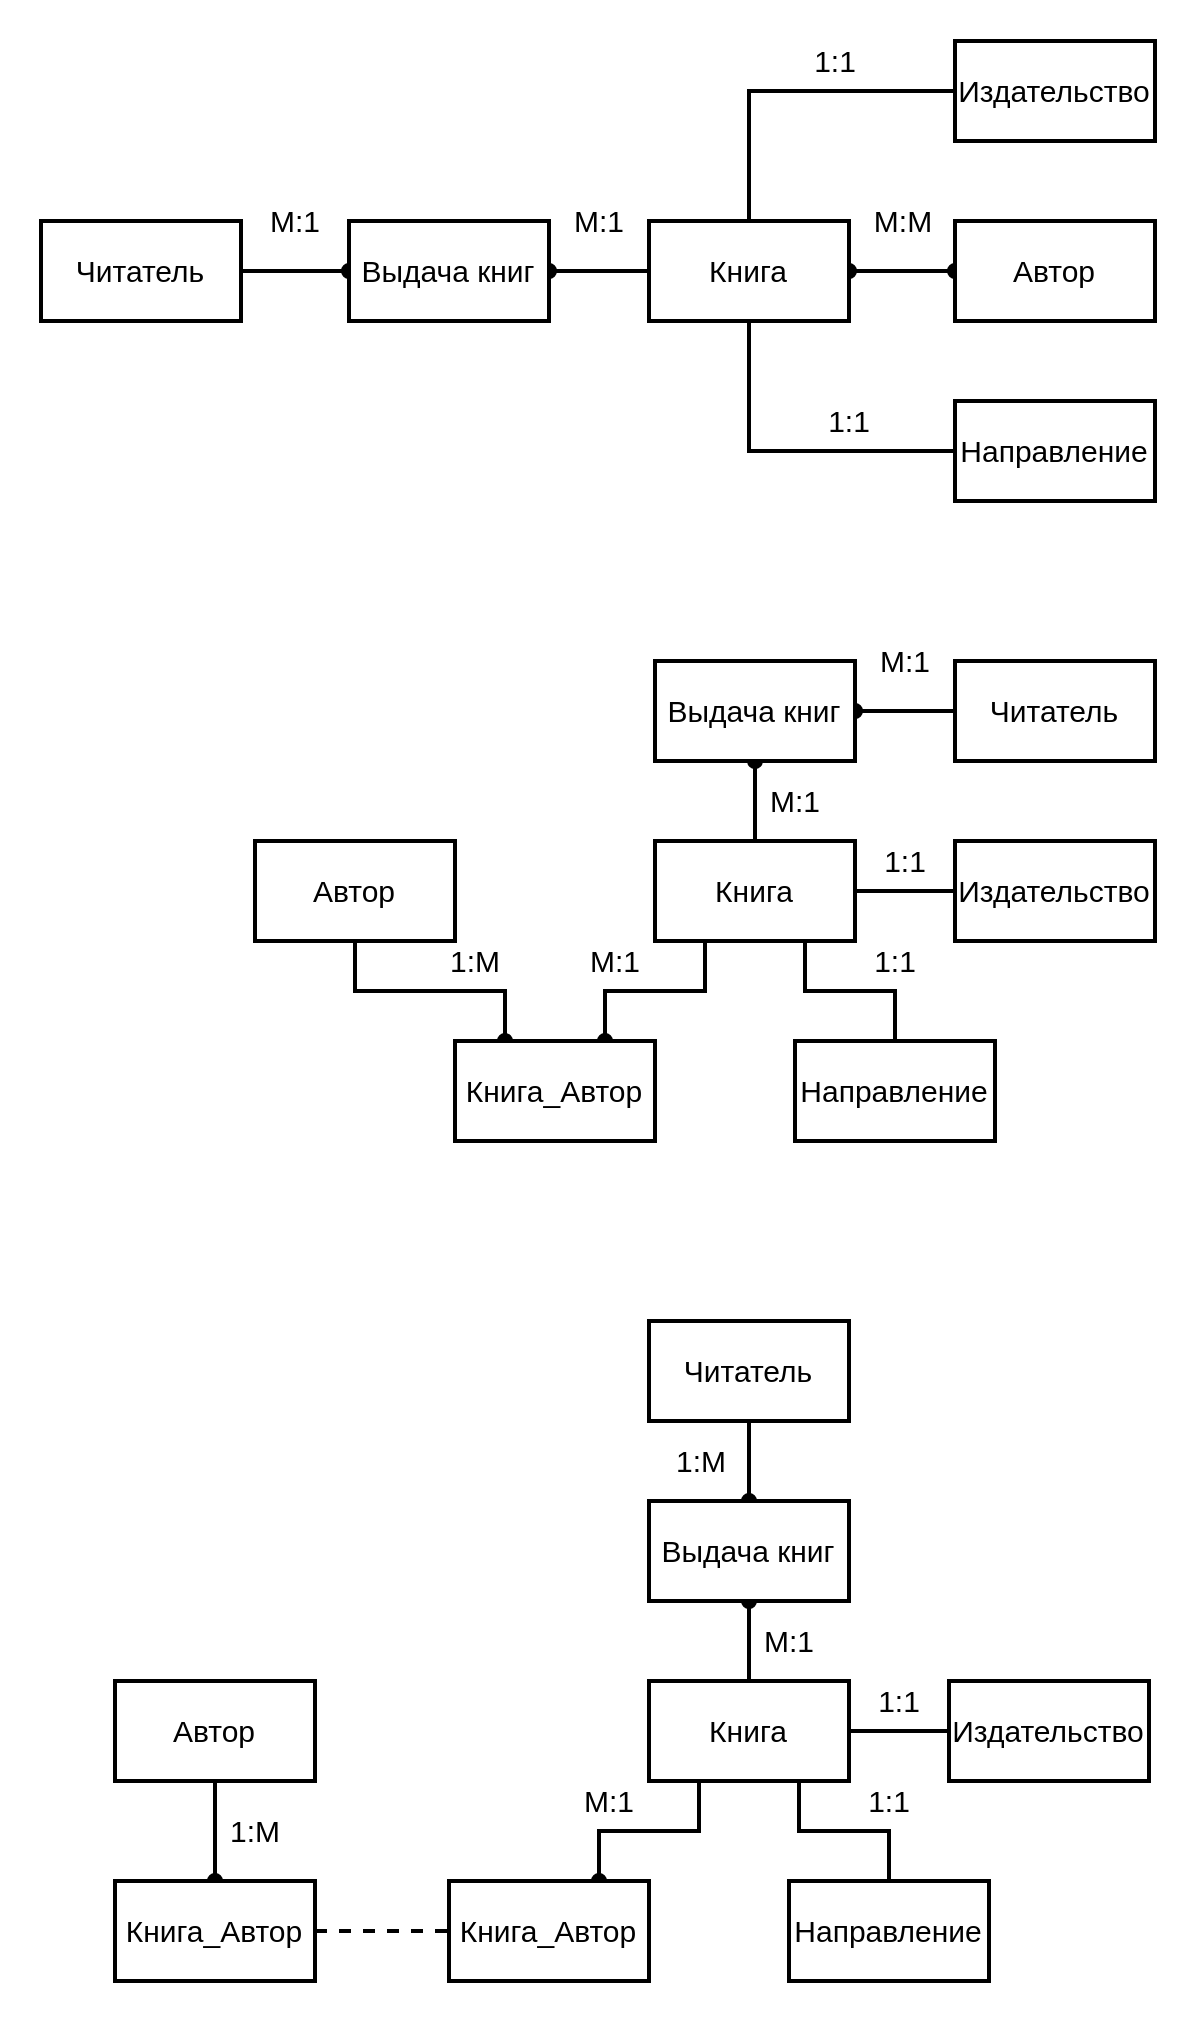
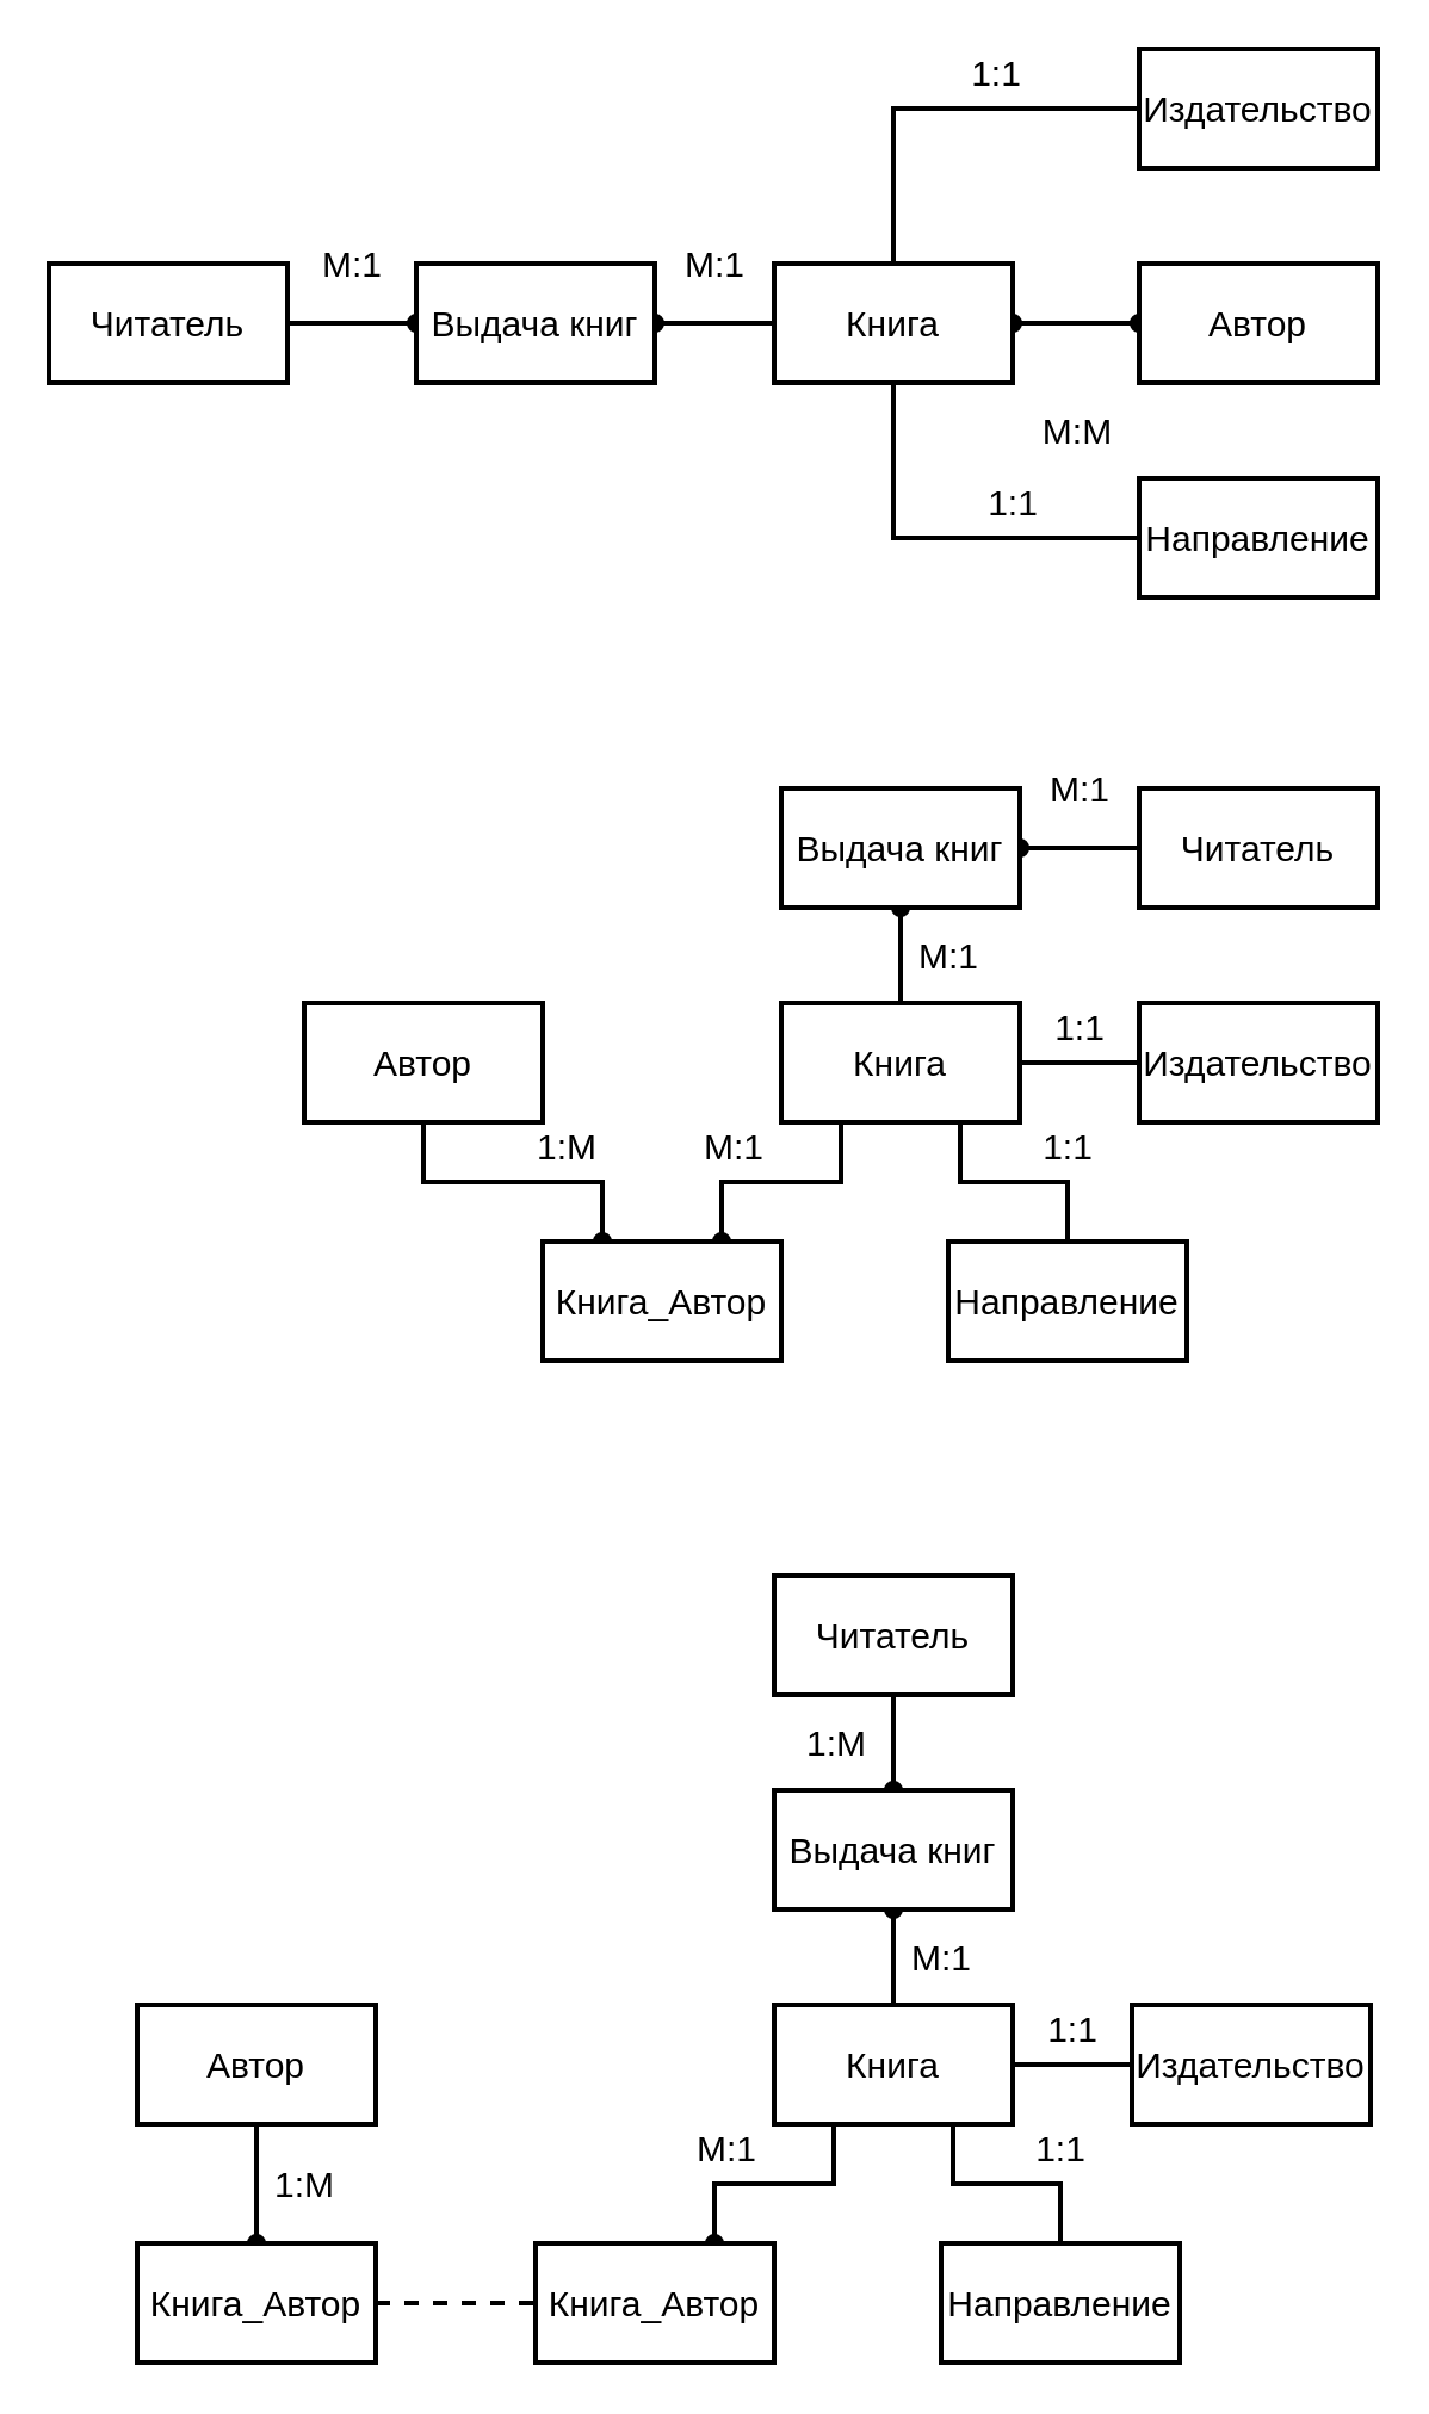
  <mxCell id="0" />
  <mxCell id="1" parent="0" />
  <mxCell id="2" style="edgeStyle=orthogonalEdgeStyle;rounded=0;orthogonalLoop=1;jettySize=auto;html=1;exitX=0;exitY=0.5;exitDx=0;exitDy=0;entryX=1;entryY=0.5;entryDx=0;entryDy=0;startArrow=none;startFill=0;endArrow=oval;endFill=1;strokeWidth=2;fontSize=15;" edge="1" parent="1" source="3" target="5"><mxGeometry relative="1" as="geometry" /></mxCell>
  <mxCell id="3" value="&lt;font style=&quot;font-size: 15px&quot;&gt;Читатель&lt;/font&gt;" style="rounded=0;whiteSpace=wrap;html=1;strokeWidth=2;fontSize=15;" vertex="1" parent="1"><mxGeometry x="477" y="330" width="100" height="50" as="geometry" /></mxCell>
  <mxCell id="4" style="edgeStyle=orthogonalEdgeStyle;rounded=0;orthogonalLoop=1;jettySize=auto;html=1;exitX=0.5;exitY=1;exitDx=0;exitDy=0;entryX=0.5;entryY=0;entryDx=0;entryDy=0;startArrow=oval;startFill=1;endArrow=none;endFill=0;strokeWidth=2;fontSize=15;" edge="1" parent="1" source="5" target="9"><mxGeometry relative="1" as="geometry" /></mxCell>
  <mxCell id="5" value="&lt;font style=&quot;font-size: 15px&quot;&gt;Выдача книг&lt;/font&gt;" style="rounded=0;whiteSpace=wrap;html=1;strokeWidth=2;fontSize=15;" vertex="1" parent="1"><mxGeometry x="327" y="330" width="100" height="50" as="geometry" /></mxCell>
  <mxCell id="6" style="edgeStyle=orthogonalEdgeStyle;rounded=0;orthogonalLoop=1;jettySize=auto;html=1;exitX=0.25;exitY=1;exitDx=0;exitDy=0;entryX=0.75;entryY=0;entryDx=0;entryDy=0;startArrow=none;startFill=0;endArrow=oval;endFill=1;strokeWidth=2;fontSize=15;" edge="1" parent="1" source="9" target="13"><mxGeometry relative="1" as="geometry" /></mxCell>
  <mxCell id="7" style="edgeStyle=orthogonalEdgeStyle;rounded=0;orthogonalLoop=1;jettySize=auto;html=1;exitX=0.75;exitY=1;exitDx=0;exitDy=0;entryX=0.5;entryY=0;entryDx=0;entryDy=0;startArrow=none;startFill=0;endArrow=none;endFill=0;strokeWidth=2;fontSize=15;" edge="1" parent="1" source="9" target="10"><mxGeometry relative="1" as="geometry" /></mxCell>
  <mxCell id="8" style="edgeStyle=orthogonalEdgeStyle;rounded=0;orthogonalLoop=1;jettySize=auto;html=1;exitX=1;exitY=0.5;exitDx=0;exitDy=0;entryX=0;entryY=0.5;entryDx=0;entryDy=0;startArrow=none;startFill=0;endArrow=none;endFill=0;strokeWidth=2;fontSize=15;" edge="1" parent="1" source="9" target="11"><mxGeometry relative="1" as="geometry" /></mxCell>
  <mxCell id="9" value="&lt;font style=&quot;font-size: 15px;&quot;&gt;Книга&lt;/font&gt;" style="rounded=0;whiteSpace=wrap;html=1;strokeWidth=2;fontSize=15;" vertex="1" parent="1"><mxGeometry x="327" y="420" width="100" height="50" as="geometry" /></mxCell>
  <mxCell id="10" value="Направление" style="rounded=0;whiteSpace=wrap;html=1;strokeWidth=2;fontSize=15;" vertex="1" parent="1"><mxGeometry x="397" y="520" width="100" height="50" as="geometry" /></mxCell>
  <mxCell id="11" value="Издательство" style="rounded=0;whiteSpace=wrap;html=1;strokeWidth=2;fontSize=15;" vertex="1" parent="1"><mxGeometry x="477" y="420" width="100" height="50" as="geometry" /></mxCell>
  <mxCell id="12" style="edgeStyle=orthogonalEdgeStyle;rounded=0;orthogonalLoop=1;jettySize=auto;html=1;exitX=0.25;exitY=0;exitDx=0;exitDy=0;entryX=0.5;entryY=1;entryDx=0;entryDy=0;startArrow=oval;startFill=1;endArrow=none;endFill=0;strokeWidth=2;fontSize=15;" edge="1" parent="1" source="13" target="14"><mxGeometry relative="1" as="geometry" /></mxCell>
  <mxCell id="13" value="Книга_Автор" style="rounded=0;whiteSpace=wrap;html=1;strokeWidth=2;fontSize=15;" vertex="1" parent="1"><mxGeometry x="227" y="520" width="100" height="50" as="geometry" /></mxCell>
  <mxCell id="14" value="&lt;font style=&quot;font-size: 15px&quot;&gt;Автор&lt;/font&gt;" style="rounded=0;whiteSpace=wrap;html=1;strokeWidth=2;fontSize=15;" vertex="1" parent="1"><mxGeometry x="127" y="420" width="100" height="50" as="geometry" /></mxCell>
  <mxCell id="15" value="М:1" style="text;html=1;align=center;verticalAlign=middle;resizable=0;points=[];;autosize=1;fontSize=15;" vertex="1" parent="1"><mxGeometry x="432" y="320" width="40" height="20" as="geometry" /></mxCell>
  <mxCell id="16" value="М:1" style="text;html=1;align=center;verticalAlign=middle;resizable=0;points=[];;autosize=1;fontSize=15;" vertex="1" parent="1"><mxGeometry x="377" y="390" width="40" height="20" as="geometry" /></mxCell>
  <mxCell id="17" value="М:1" style="text;html=1;align=center;verticalAlign=middle;resizable=0;points=[];;autosize=1;fontSize=15;" vertex="1" parent="1"><mxGeometry x="287" y="470" width="40" height="20" as="geometry" /></mxCell>
  <mxCell id="18" value="1:М" style="text;html=1;align=center;verticalAlign=middle;resizable=0;points=[];;autosize=1;fontSize=15;" vertex="1" parent="1"><mxGeometry x="217" y="470" width="40" height="20" as="geometry" /></mxCell>
  <mxCell id="19" value="1:1" style="text;html=1;align=center;verticalAlign=middle;resizable=0;points=[];;autosize=1;fontSize=15;" vertex="1" parent="1"><mxGeometry x="432" y="420" width="40" height="20" as="geometry" /></mxCell>
  <mxCell id="20" value="1:1" style="text;html=1;align=center;verticalAlign=middle;resizable=0;points=[];;autosize=1;fontSize=15;" vertex="1" parent="1"><mxGeometry x="427" y="470" width="40" height="20" as="geometry" /></mxCell>
  <mxCell id="21" style="edgeStyle=orthogonalEdgeStyle;rounded=0;orthogonalLoop=1;jettySize=auto;html=1;exitX=0.5;exitY=1;exitDx=0;exitDy=0;entryX=0.5;entryY=0;entryDx=0;entryDy=0;startArrow=none;startFill=0;endArrow=oval;endFill=1;strokeWidth=2;fontSize=15;" edge="1" parent="1" source="22" target="24"><mxGeometry relative="1" as="geometry" /></mxCell>
  <mxCell id="22" value="&lt;font style=&quot;font-size: 15px&quot;&gt;Читатель&lt;/font&gt;" style="rounded=0;whiteSpace=wrap;html=1;strokeWidth=2;fontSize=15;" vertex="1" parent="1"><mxGeometry x="324" y="660" width="100" height="50" as="geometry" /></mxCell>
  <mxCell id="23" style="edgeStyle=orthogonalEdgeStyle;rounded=0;orthogonalLoop=1;jettySize=auto;html=1;exitX=0.5;exitY=1;exitDx=0;exitDy=0;entryX=0.5;entryY=0;entryDx=0;entryDy=0;startArrow=oval;startFill=1;endArrow=none;endFill=0;strokeWidth=2;fontSize=15;" edge="1" parent="1" source="24" target="28"><mxGeometry relative="1" as="geometry" /></mxCell>
  <mxCell id="24" value="&lt;font style=&quot;font-size: 15px&quot;&gt;Выдача книг&lt;/font&gt;" style="rounded=0;whiteSpace=wrap;html=1;strokeWidth=2;fontSize=15;" vertex="1" parent="1"><mxGeometry x="324" y="750" width="100" height="50" as="geometry" /></mxCell>
  <mxCell id="25" style="edgeStyle=orthogonalEdgeStyle;rounded=0;orthogonalLoop=1;jettySize=auto;html=1;exitX=0.25;exitY=1;exitDx=0;exitDy=0;entryX=0.75;entryY=0;entryDx=0;entryDy=0;startArrow=none;startFill=0;endArrow=oval;endFill=1;strokeWidth=2;fontSize=15;" edge="1" parent="1" source="28" target="32"><mxGeometry relative="1" as="geometry" /></mxCell>
  <mxCell id="26" style="edgeStyle=orthogonalEdgeStyle;rounded=0;orthogonalLoop=1;jettySize=auto;html=1;exitX=0.75;exitY=1;exitDx=0;exitDy=0;entryX=0.5;entryY=0;entryDx=0;entryDy=0;startArrow=none;startFill=0;endArrow=none;endFill=0;strokeWidth=2;fontSize=15;" edge="1" parent="1" source="28" target="29"><mxGeometry relative="1" as="geometry" /></mxCell>
  <mxCell id="27" style="edgeStyle=orthogonalEdgeStyle;rounded=0;orthogonalLoop=1;jettySize=auto;html=1;exitX=1;exitY=0.5;exitDx=0;exitDy=0;entryX=0;entryY=0.5;entryDx=0;entryDy=0;startArrow=none;startFill=0;endArrow=none;endFill=0;strokeWidth=2;fontSize=15;" edge="1" parent="1" source="28" target="30"><mxGeometry relative="1" as="geometry" /></mxCell>
  <mxCell id="28" value="&lt;font style=&quot;font-size: 15px;&quot;&gt;Книга&lt;/font&gt;" style="rounded=0;whiteSpace=wrap;html=1;strokeWidth=2;fontSize=15;" vertex="1" parent="1"><mxGeometry x="324" y="840" width="100" height="50" as="geometry" /></mxCell>
  <mxCell id="29" value="Направление" style="rounded=0;whiteSpace=wrap;html=1;strokeWidth=2;fontSize=15;" vertex="1" parent="1"><mxGeometry x="394" y="940" width="100" height="50" as="geometry" /></mxCell>
  <mxCell id="30" value="Издательство" style="rounded=0;whiteSpace=wrap;html=1;strokeWidth=2;fontSize=15;" vertex="1" parent="1"><mxGeometry x="474" y="840" width="100" height="50" as="geometry" /></mxCell>
  <mxCell id="31" style="edgeStyle=orthogonalEdgeStyle;rounded=0;orthogonalLoop=1;jettySize=auto;html=1;exitX=0.5;exitY=0;exitDx=0;exitDy=0;entryX=0.5;entryY=1;entryDx=0;entryDy=0;startArrow=oval;startFill=1;endArrow=none;endFill=0;strokeWidth=2;fontSize=15;" edge="1" parent="1" source="40" target="33"><mxGeometry relative="1" as="geometry" /></mxCell>
  <mxCell id="32" value="Книга_Автор" style="rounded=0;whiteSpace=wrap;html=1;strokeWidth=2;fontSize=15;" vertex="1" parent="1"><mxGeometry x="224" y="940" width="100" height="50" as="geometry" /></mxCell>
  <mxCell id="33" value="Автор" style="rounded=0;whiteSpace=wrap;html=1;strokeWidth=2;fontSize=15;" vertex="1" parent="1"><mxGeometry x="57" y="840" width="100" height="50" as="geometry" /></mxCell>
  <mxCell id="34" value="1:М" style="text;html=1;align=center;verticalAlign=middle;resizable=0;points=[];;autosize=1;fontSize=15;" vertex="1" parent="1"><mxGeometry x="329.5" y="720" width="40" height="20" as="geometry" /></mxCell>
  <mxCell id="35" value="М:1" style="text;html=1;align=center;verticalAlign=middle;resizable=0;points=[];;autosize=1;fontSize=15;" vertex="1" parent="1"><mxGeometry x="374" y="810" width="40" height="20" as="geometry" /></mxCell>
  <mxCell id="36" value="М:1" style="text;html=1;align=center;verticalAlign=middle;resizable=0;points=[];;autosize=1;fontSize=15;" vertex="1" parent="1"><mxGeometry x="284" y="890" width="40" height="20" as="geometry" /></mxCell>
  <mxCell id="37" value="1:М" style="text;html=1;align=center;verticalAlign=middle;resizable=0;points=[];;autosize=1;fontSize=15;" vertex="1" parent="1"><mxGeometry x="107" y="905" width="40" height="20" as="geometry" /></mxCell>
  <mxCell id="38" value="1:1" style="text;html=1;align=center;verticalAlign=middle;resizable=0;points=[];;autosize=1;fontSize=15;" vertex="1" parent="1"><mxGeometry x="429" y="840" width="40" height="20" as="geometry" /></mxCell>
  <mxCell id="39" value="1:1" style="text;html=1;align=center;verticalAlign=middle;resizable=0;points=[];;autosize=1;fontSize=15;" vertex="1" parent="1"><mxGeometry x="424" y="890" width="40" height="20" as="geometry" /></mxCell>
  <mxCell id="40" value="Книга_Автор" style="rounded=0;whiteSpace=wrap;html=1;strokeWidth=2;fontSize=15;" vertex="1" parent="1"><mxGeometry x="57" y="940" width="100" height="50" as="geometry" /></mxCell>
  <mxCell id="41" value="" style="endArrow=none;dashed=1;html=1;strokeWidth=2;fontSize=15;exitX=1;exitY=0.5;exitDx=0;exitDy=0;entryX=0;entryY=0.5;entryDx=0;entryDy=0;" edge="1" parent="1" source="40" target="32"><mxGeometry width="50" height="50" relative="1" as="geometry"><mxPoint x="197" y="1030" as="sourcePoint" /><mxPoint x="247" y="980" as="targetPoint" /></mxGeometry></mxCell>
  <mxCell id="42" style="edgeStyle=orthogonalEdgeStyle;rounded=0;orthogonalLoop=1;jettySize=auto;html=1;exitX=0;exitY=0.5;exitDx=0;exitDy=0;entryX=1;entryY=0.5;entryDx=0;entryDy=0;startArrow=none;startFill=0;endArrow=oval;endFill=1;strokeWidth=2;fontSize=15;" edge="1" parent="1" source="46" target="48"><mxGeometry relative="1" as="geometry" /></mxCell>
  <mxCell id="43" style="edgeStyle=orthogonalEdgeStyle;rounded=0;orthogonalLoop=1;jettySize=auto;html=1;exitX=1;exitY=0.5;exitDx=0;exitDy=0;entryX=0;entryY=0.5;entryDx=0;entryDy=0;startArrow=oval;startFill=1;endArrow=oval;endFill=1;strokeWidth=2;fontSize=15;" edge="1" parent="1" source="46" target="52"><mxGeometry relative="1" as="geometry" /></mxCell>
  <mxCell id="44" style="edgeStyle=orthogonalEdgeStyle;rounded=0;orthogonalLoop=1;jettySize=auto;html=1;exitX=0.5;exitY=1;exitDx=0;exitDy=0;entryX=0;entryY=0.5;entryDx=0;entryDy=0;startArrow=none;startFill=0;endArrow=none;endFill=0;strokeWidth=2;fontSize=15;" edge="1" parent="1" source="46" target="54"><mxGeometry relative="1" as="geometry" /></mxCell>
  <mxCell id="45" style="edgeStyle=orthogonalEdgeStyle;rounded=0;orthogonalLoop=1;jettySize=auto;html=1;exitX=0.5;exitY=0;exitDx=0;exitDy=0;entryX=0;entryY=0.5;entryDx=0;entryDy=0;startArrow=none;startFill=0;endArrow=none;endFill=0;strokeWidth=2;fontSize=15;" edge="1" parent="1" source="46" target="53"><mxGeometry relative="1" as="geometry" /></mxCell>
  <mxCell id="46" value="Книга" style="rounded=0;whiteSpace=wrap;html=1;strokeWidth=2;fontSize=15;" vertex="1" parent="1"><mxGeometry x="324" y="110" width="100" height="50" as="geometry" /></mxCell>
  <mxCell id="47" style="edgeStyle=orthogonalEdgeStyle;rounded=0;orthogonalLoop=1;jettySize=auto;html=1;exitX=0;exitY=0.5;exitDx=0;exitDy=0;entryX=1;entryY=0.5;entryDx=0;entryDy=0;startArrow=oval;startFill=1;endArrow=none;endFill=0;strokeWidth=2;fontSize=15;" edge="1" parent="1" source="48" target="49"><mxGeometry relative="1" as="geometry" /></mxCell>
  <mxCell id="48" value="&lt;font style=&quot;font-size: 15px&quot;&gt;Выдача книг&lt;/font&gt;" style="rounded=0;whiteSpace=wrap;html=1;strokeWidth=2;fontSize=15;" vertex="1" parent="1"><mxGeometry x="174" y="110" width="100" height="50" as="geometry" /></mxCell>
  <mxCell id="49" value="Читатель" style="rounded=0;whiteSpace=wrap;html=1;strokeWidth=2;fontSize=15;" vertex="1" parent="1"><mxGeometry x="20" y="110" width="100" height="50" as="geometry" /></mxCell>
  <mxCell id="50" value="М:1" style="text;html=1;align=center;verticalAlign=middle;resizable=0;points=[];;autosize=1;fontSize=15;" vertex="1" parent="1"><mxGeometry x="279" y="100" width="40" height="20" as="geometry" /></mxCell>
  <mxCell id="51" value="М:1" style="text;html=1;align=center;verticalAlign=middle;resizable=0;points=[];;autosize=1;fontSize=15;" vertex="1" parent="1"><mxGeometry x="127" y="100" width="40" height="20" as="geometry" /></mxCell>
  <mxCell id="52" value="&lt;font style=&quot;font-size: 15px&quot;&gt;Автор&lt;/font&gt;" style="rounded=0;whiteSpace=wrap;html=1;strokeWidth=2;fontSize=15;" vertex="1" parent="1"><mxGeometry x="477" y="110" width="100" height="50" as="geometry" /></mxCell>
  <mxCell id="53" value="Издательство" style="rounded=0;whiteSpace=wrap;html=1;strokeWidth=2;fontSize=15;" vertex="1" parent="1"><mxGeometry x="477" y="20" width="100" height="50" as="geometry" /></mxCell>
  <mxCell id="54" value="Направление" style="rounded=0;whiteSpace=wrap;html=1;strokeWidth=2;fontSize=15;" vertex="1" parent="1"><mxGeometry x="477" y="200" width="100" height="50" as="geometry" /></mxCell>
- <mxCell id="55" value="М:М" style="text;html=1;align=center;verticalAlign=middle;resizable=0;points=[];;autosize=1;fontSize=15;" vertex="1" parent="1"><mxGeometry x="430.5" y="100" width="40" height="20" as="geometry" /></mxCell>
+ <mxCell id="55" value="М:М" style="text;html=1;align=center;verticalAlign=middle;resizable=0;points=[];;autosize=1;fontSize=15;" vertex="1" parent="1"><mxGeometry x="430.5" y="170" width="40" height="20" as="geometry" /></mxCell>
  <mxCell id="56" value="1:1" style="text;html=1;align=center;verticalAlign=middle;resizable=0;points=[];;autosize=1;fontSize=15;" vertex="1" parent="1"><mxGeometry x="397" y="20" width="40" height="20" as="geometry" /></mxCell>
  <mxCell id="57" value="1:1" style="text;html=1;align=center;verticalAlign=middle;resizable=0;points=[];;autosize=1;fontSize=15;" vertex="1" parent="1"><mxGeometry x="404" y="200" width="40" height="20" as="geometry" /></mxCell>
